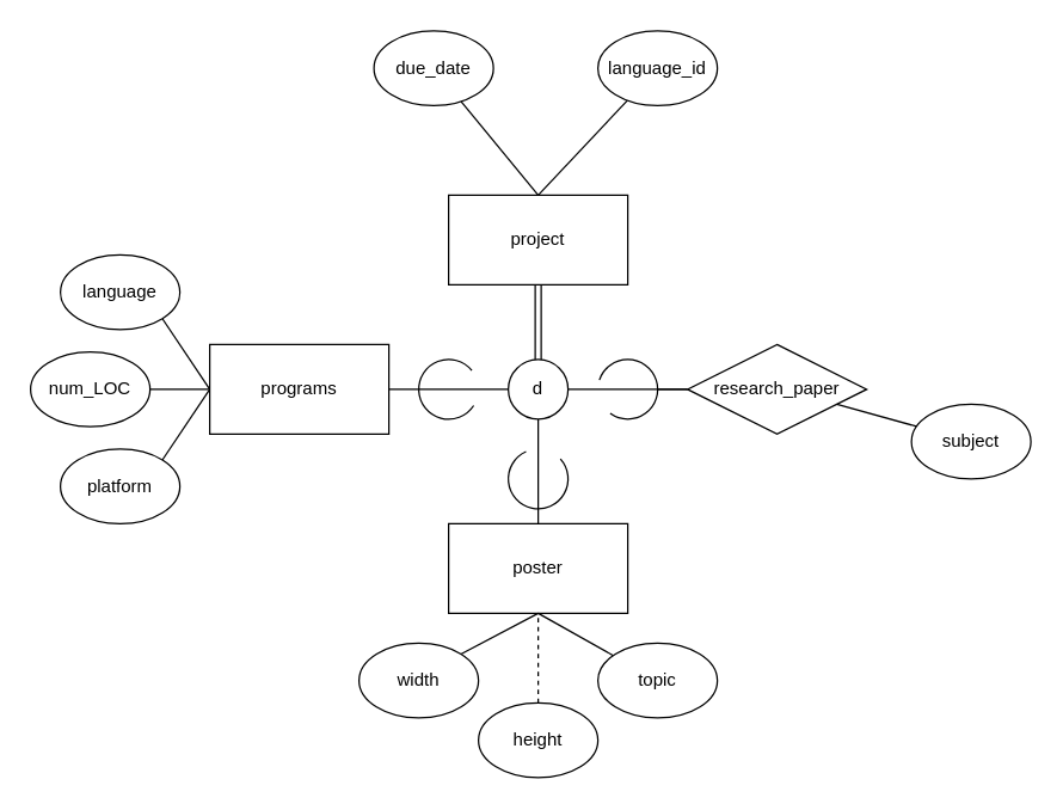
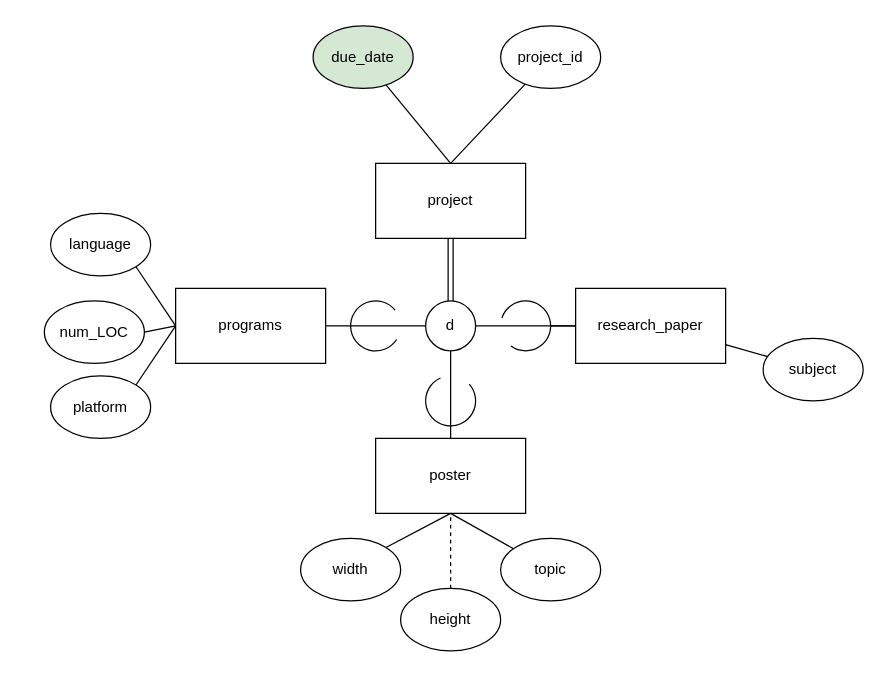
  <mxCell id="0" />
  <mxCell id="1" parent="0" />
  <mxCell id="2" value="" style="edgeStyle=none;rounded=0;orthogonalLoop=1;jettySize=auto;html=1;endArrow=none;endFill=0;shape=link;" parent="1" source="3" target="11" edge="1"><mxGeometry relative="1" as="geometry" /></mxCell>
  <mxCell id="3" value="project" style="rounded=0;whiteSpace=wrap;html=1;" parent="1" vertex="1"><mxGeometry x="300" y="130" width="120" height="60" as="geometry" /></mxCell>
  <mxCell id="4" style="rounded=0;orthogonalLoop=1;jettySize=auto;html=1;entryX=0.5;entryY=0;entryDx=0;entryDy=0;endArrow=none;endFill=0;" parent="1" source="5" target="3" edge="1"><mxGeometry relative="1" as="geometry" /></mxCell>
- <mxCell id="5" value="due_date" style="ellipse;whiteSpace=wrap;html=1;" parent="1" vertex="1"><mxGeometry x="250" y="20" width="80" height="50" as="geometry" /></mxCell>
+ <mxCell id="5" value="due_date" style="ellipse;whiteSpace=wrap;html=1;fillColor=#d5e8d4;" parent="1" vertex="1"><mxGeometry x="250" y="20" width="80" height="50" as="geometry" /></mxCell>
  <mxCell id="6" style="rounded=0;orthogonalLoop=1;jettySize=auto;html=1;endArrow=none;endFill=0;" parent="1" source="7" edge="1"><mxGeometry relative="1" as="geometry"><mxPoint x="360" y="130" as="targetPoint" /></mxGeometry></mxCell>
- <mxCell id="7" value="language_id" style="ellipse;whiteSpace=wrap;html=1;" parent="1" vertex="1"><mxGeometry x="400" y="20" width="80" height="50" as="geometry" /></mxCell>
+ <mxCell id="7" value="project_id" style="ellipse;whiteSpace=wrap;html=1;" parent="1" vertex="1"><mxGeometry x="400" y="20" width="80" height="50" as="geometry" /></mxCell>
  <mxCell id="8" value="" style="edgeStyle=none;rounded=0;orthogonalLoop=1;jettySize=auto;html=1;endArrow=none;endFill=0;" parent="1" source="31" target="12" edge="1"><mxGeometry relative="1" as="geometry" /></mxCell>
  <mxCell id="9" value="" style="edgeStyle=none;rounded=0;orthogonalLoop=1;jettySize=auto;html=1;endArrow=none;endFill=0;" parent="1" source="11" target="14" edge="1"><mxGeometry relative="1" as="geometry" /></mxCell>
  <mxCell id="10" value="" style="edgeStyle=none;rounded=0;orthogonalLoop=1;jettySize=auto;html=1;endArrow=none;endFill=0;" parent="1" source="11" target="13" edge="1"><mxGeometry relative="1" as="geometry" /></mxCell>
  <mxCell id="11" value="d" style="ellipse;whiteSpace=wrap;html=1;aspect=fixed;" parent="1" vertex="1"><mxGeometry x="340" y="240" width="40" height="40" as="geometry" /></mxCell>
- <mxCell id="12" value="research_paper" style="rhombus;whiteSpace=wrap;html=1;" parent="1" vertex="1"><mxGeometry x="460" y="230" width="120" height="60" as="geometry" /></mxCell>
+ <mxCell id="12" value="research_paper" style="rounded=0;whiteSpace=wrap;html=1;" parent="1" vertex="1"><mxGeometry x="460" y="230" width="120" height="60" as="geometry" /></mxCell>
  <mxCell id="13" value="poster" style="rounded=0;whiteSpace=wrap;html=1;" parent="1" vertex="1"><mxGeometry x="300" y="350" width="120" height="60" as="geometry" /></mxCell>
  <mxCell id="14" value="programs" style="rounded=0;whiteSpace=wrap;html=1;" parent="1" vertex="1"><mxGeometry x="140" y="230" width="120" height="60" as="geometry" /></mxCell>
  <mxCell id="15" style="edgeStyle=none;rounded=0;orthogonalLoop=1;jettySize=auto;html=1;entryX=1;entryY=0.75;entryDx=0;entryDy=0;endArrow=none;endFill=0;" parent="1" source="16" target="12" edge="1"><mxGeometry relative="1" as="geometry" /></mxCell>
  <mxCell id="16" value="subject" style="ellipse;whiteSpace=wrap;html=1;" parent="1" vertex="1"><mxGeometry x="610" y="270" width="80" height="50" as="geometry" /></mxCell>
  <mxCell id="17" style="edgeStyle=none;rounded=0;orthogonalLoop=1;jettySize=auto;html=1;exitX=1;exitY=0;exitDx=0;exitDy=0;endArrow=none;endFill=0;" parent="1" source="18" edge="1"><mxGeometry relative="1" as="geometry"><mxPoint x="360" y="410" as="targetPoint" /></mxGeometry></mxCell>
  <mxCell id="18" value="width" style="ellipse;whiteSpace=wrap;html=1;" parent="1" vertex="1"><mxGeometry x="240" y="430" width="80" height="50" as="geometry" /></mxCell>
  <mxCell id="19" style="edgeStyle=none;rounded=0;orthogonalLoop=1;jettySize=auto;html=1;endArrow=none;endFill=0;dashed=1;" parent="1" source="20" target="13" edge="1"><mxGeometry relative="1" as="geometry" /></mxCell>
  <mxCell id="20" value="height" style="ellipse;whiteSpace=wrap;html=1;" parent="1" vertex="1"><mxGeometry x="320" y="470" width="80" height="50" as="geometry" /></mxCell>
  <mxCell id="21" style="edgeStyle=none;rounded=0;orthogonalLoop=1;jettySize=auto;html=1;entryX=0.5;entryY=1;entryDx=0;entryDy=0;endArrow=none;endFill=0;" parent="1" source="22" target="13" edge="1"><mxGeometry relative="1" as="geometry" /></mxCell>
  <mxCell id="22" value="topic" style="ellipse;whiteSpace=wrap;html=1;" parent="1" vertex="1"><mxGeometry x="400" y="430" width="80" height="50" as="geometry" /></mxCell>
  <mxCell id="23" style="edgeStyle=none;rounded=0;orthogonalLoop=1;jettySize=auto;html=1;exitX=1;exitY=1;exitDx=0;exitDy=0;entryX=0;entryY=0.5;entryDx=0;entryDy=0;endArrow=none;endFill=0;" parent="1" source="24" target="14" edge="1"><mxGeometry relative="1" as="geometry" /></mxCell>
  <mxCell id="24" value="language" style="ellipse;whiteSpace=wrap;html=1;" parent="1" vertex="1"><mxGeometry x="40" y="170" width="80" height="50" as="geometry" /></mxCell>
  <mxCell id="25" style="edgeStyle=none;rounded=0;orthogonalLoop=1;jettySize=auto;html=1;exitX=1;exitY=0.5;exitDx=0;exitDy=0;endArrow=none;endFill=0;" parent="1" source="26" edge="1"><mxGeometry relative="1" as="geometry"><mxPoint x="140" y="260" as="targetPoint" /></mxGeometry></mxCell>
- <mxCell id="26" value="num_LOC" style="ellipse;whiteSpace=wrap;html=1;" parent="1" vertex="1"><mxGeometry x="20" y="235" width="80" height="50" as="geometry" /></mxCell>
+ <mxCell id="26" value="num_LOC" style="ellipse;whiteSpace=wrap;html=1;" parent="1" vertex="1"><mxGeometry x="35" y="240" width="80" height="50" as="geometry" /></mxCell>
  <mxCell id="27" style="edgeStyle=none;rounded=0;orthogonalLoop=1;jettySize=auto;html=1;exitX=1;exitY=0;exitDx=0;exitDy=0;endArrow=none;endFill=0;" parent="1" source="28" edge="1"><mxGeometry relative="1" as="geometry"><mxPoint x="140" y="260" as="targetPoint" /></mxGeometry></mxCell>
  <mxCell id="28" value="platform" style="ellipse;whiteSpace=wrap;html=1;" parent="1" vertex="1"><mxGeometry x="40" y="300" width="80" height="50" as="geometry" /></mxCell>
  <mxCell id="29" value="" style="verticalLabelPosition=bottom;verticalAlign=top;html=1;shape=mxgraph.basic.arc;startAngle=0.3;endAngle=0.1;rotation=15;" parent="1" vertex="1"><mxGeometry x="280" y="240" width="40" height="40" as="geometry" /></mxCell>
  <mxCell id="30" value="" style="edgeStyle=none;rounded=0;orthogonalLoop=1;jettySize=auto;html=1;endArrow=none;endFill=0;entryX=0;entryY=0.5;entryDx=0;entryDy=0;" parent="1" source="11" target="12" edge="1"><mxGeometry relative="1" as="geometry"><mxPoint x="380" y="260" as="sourcePoint" /><mxPoint x="460" y="260" as="targetPoint" /></mxGeometry></mxCell>
  <mxCell id="31" value="" style="verticalLabelPosition=bottom;verticalAlign=top;html=1;shape=mxgraph.basic.arc;startAngle=0.3;endAngle=0.1;rotation=-180;" parent="1" vertex="1"><mxGeometry x="400" y="240" width="40" height="40" as="geometry" /></mxCell>
  <mxCell id="32" value="" style="verticalLabelPosition=bottom;verticalAlign=top;html=1;shape=mxgraph.basic.arc;startAngle=0.3;endAngle=0.1;rotation=-60;" parent="1" vertex="1"><mxGeometry x="340" y="300" width="40" height="40" as="geometry" /></mxCell>
